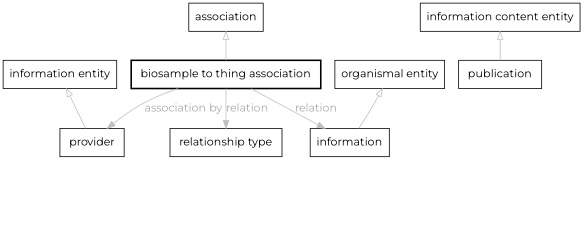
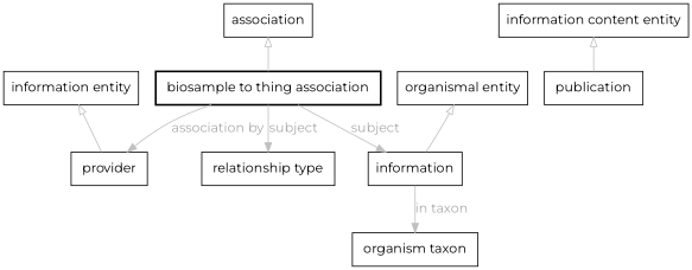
  digraph {
    fontname=Montserrat
    fontsize=32
    penwidth=5
    node [color=black fontname=Montserrat shape=rectangle style=solid]
    edge [color=gray fontcolor=darkgray fontname=Montserrat]
    n1 [label=" biosample to thing association " style=bold]
    n2 [label=" provider "]
    n3 [label=" relationship type "]
    n4 [label=information]
    n5 [label=" publication "]
+   n6 [label=" organism taxon "]
    association [style=""]
    n8 [label="information entity" style=""]
    "information content entity" [style=""]
    "organismal entity" [style=""]
    n1 -> n2 [label="association by"]
-   n1 -> n3 [label=relation]
-   n1 -> n4 [label=relation]
+   n1 -> n3 [label=subject]
+   n1 -> n4 [label=subject]
+   n4 -> n6 [label="in taxon"]
    association -> n1 [arrowtail=onormal dir=back]
    n8 -> n2 [arrowtail=onormal dir=back]
    "information content entity" -> n5 [arrowtail=onormal dir=back]
    "organismal entity" -> n4 [arrowtail=onormal dir=back]
  }
